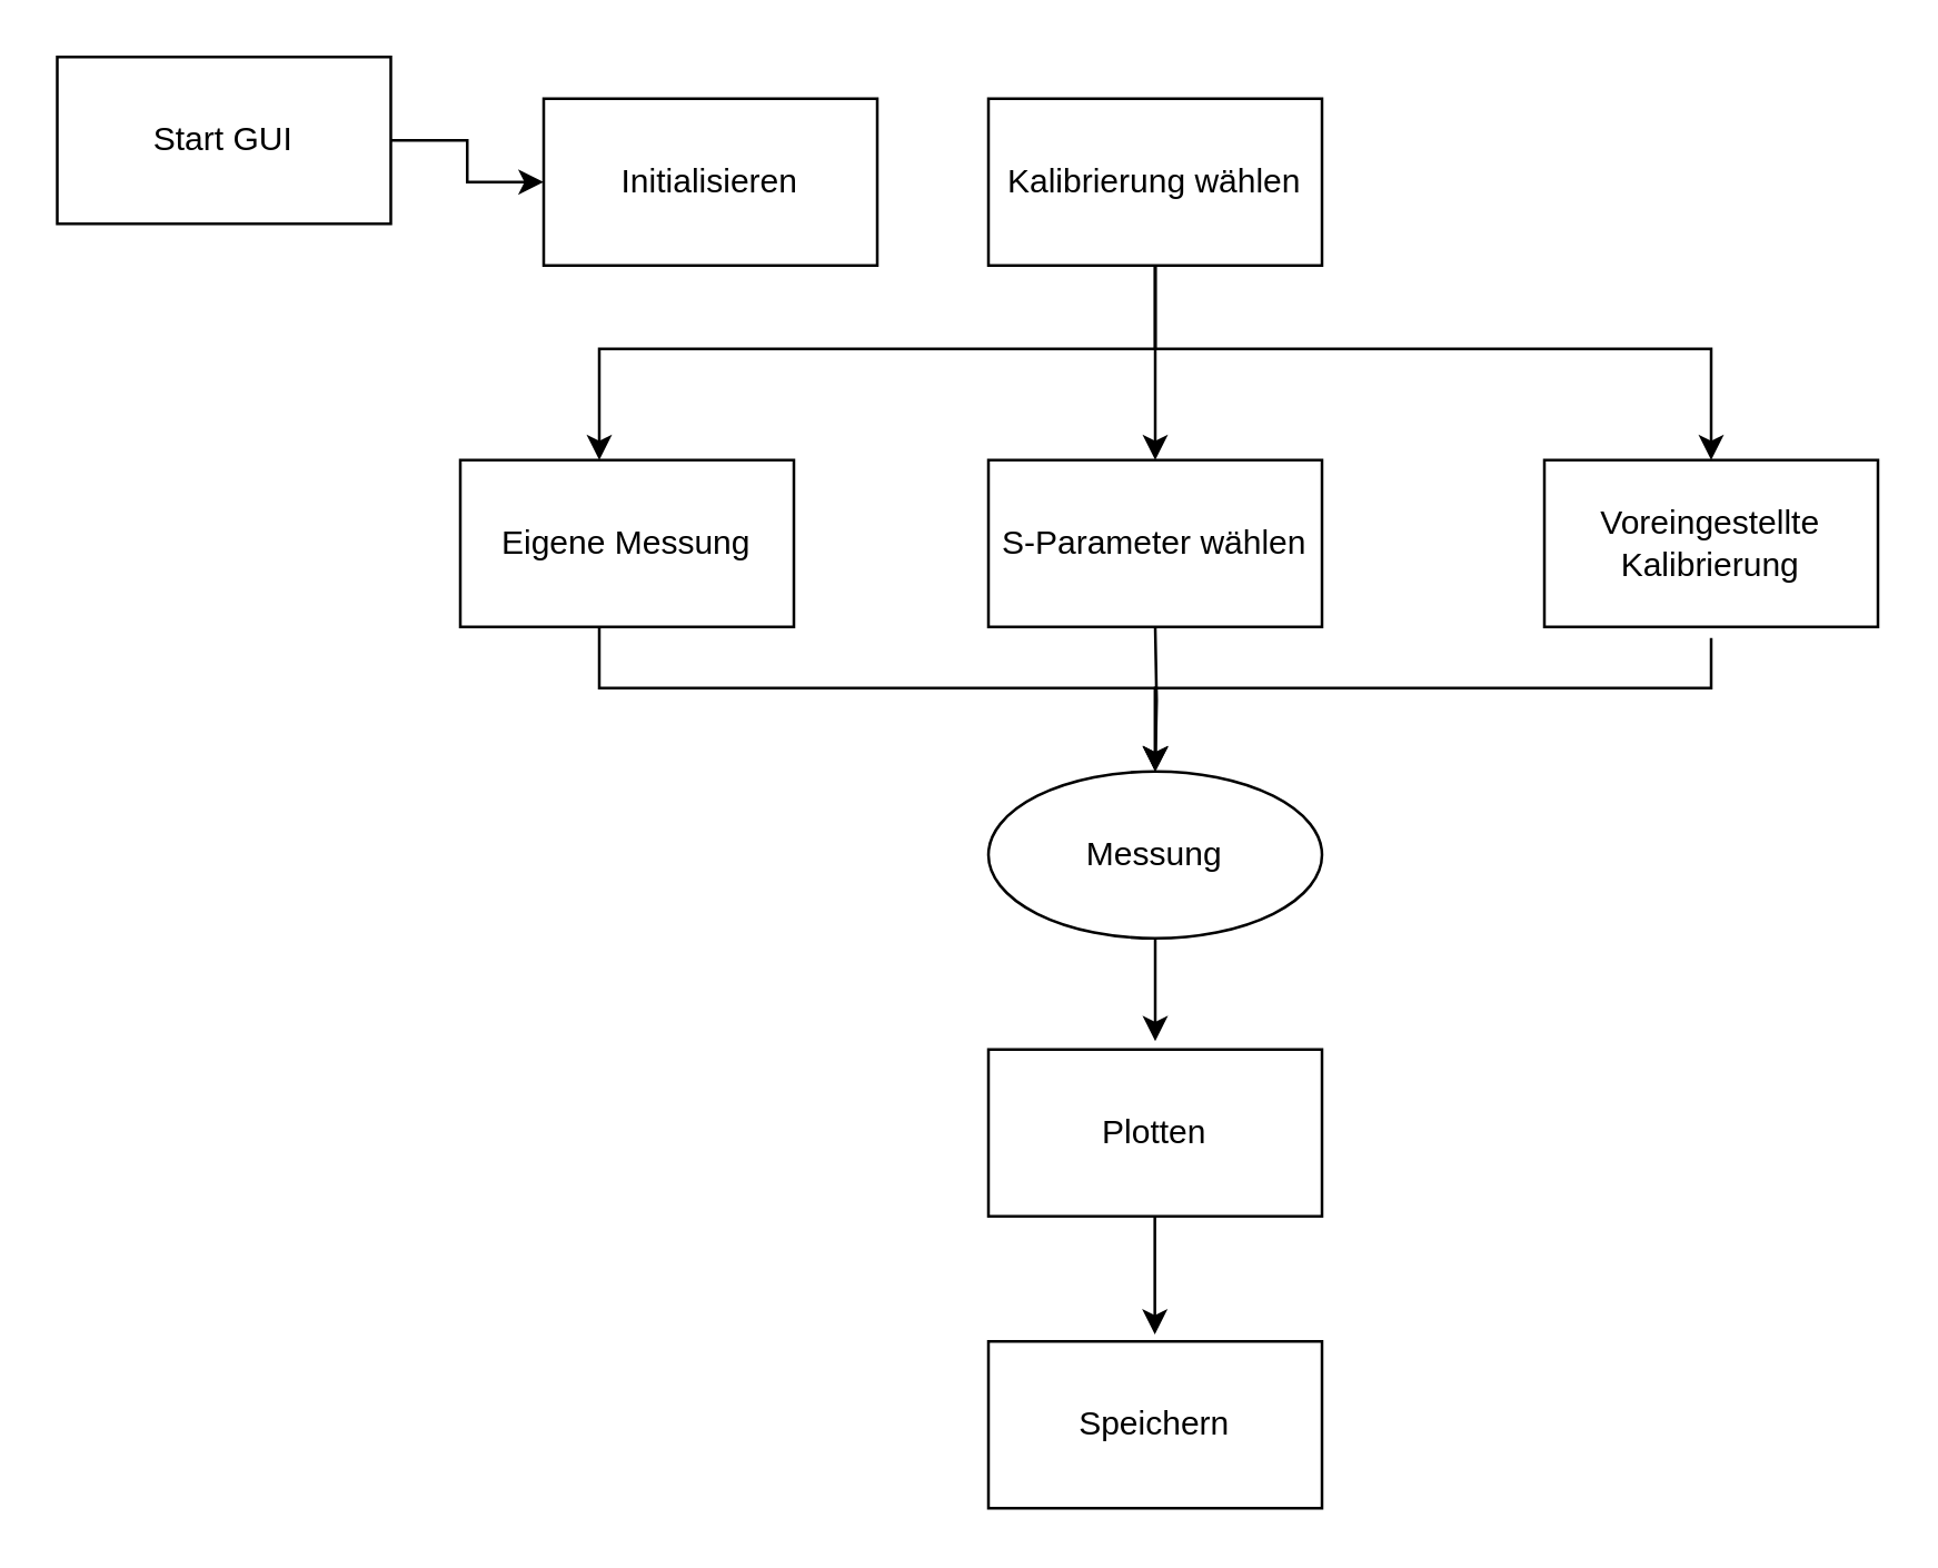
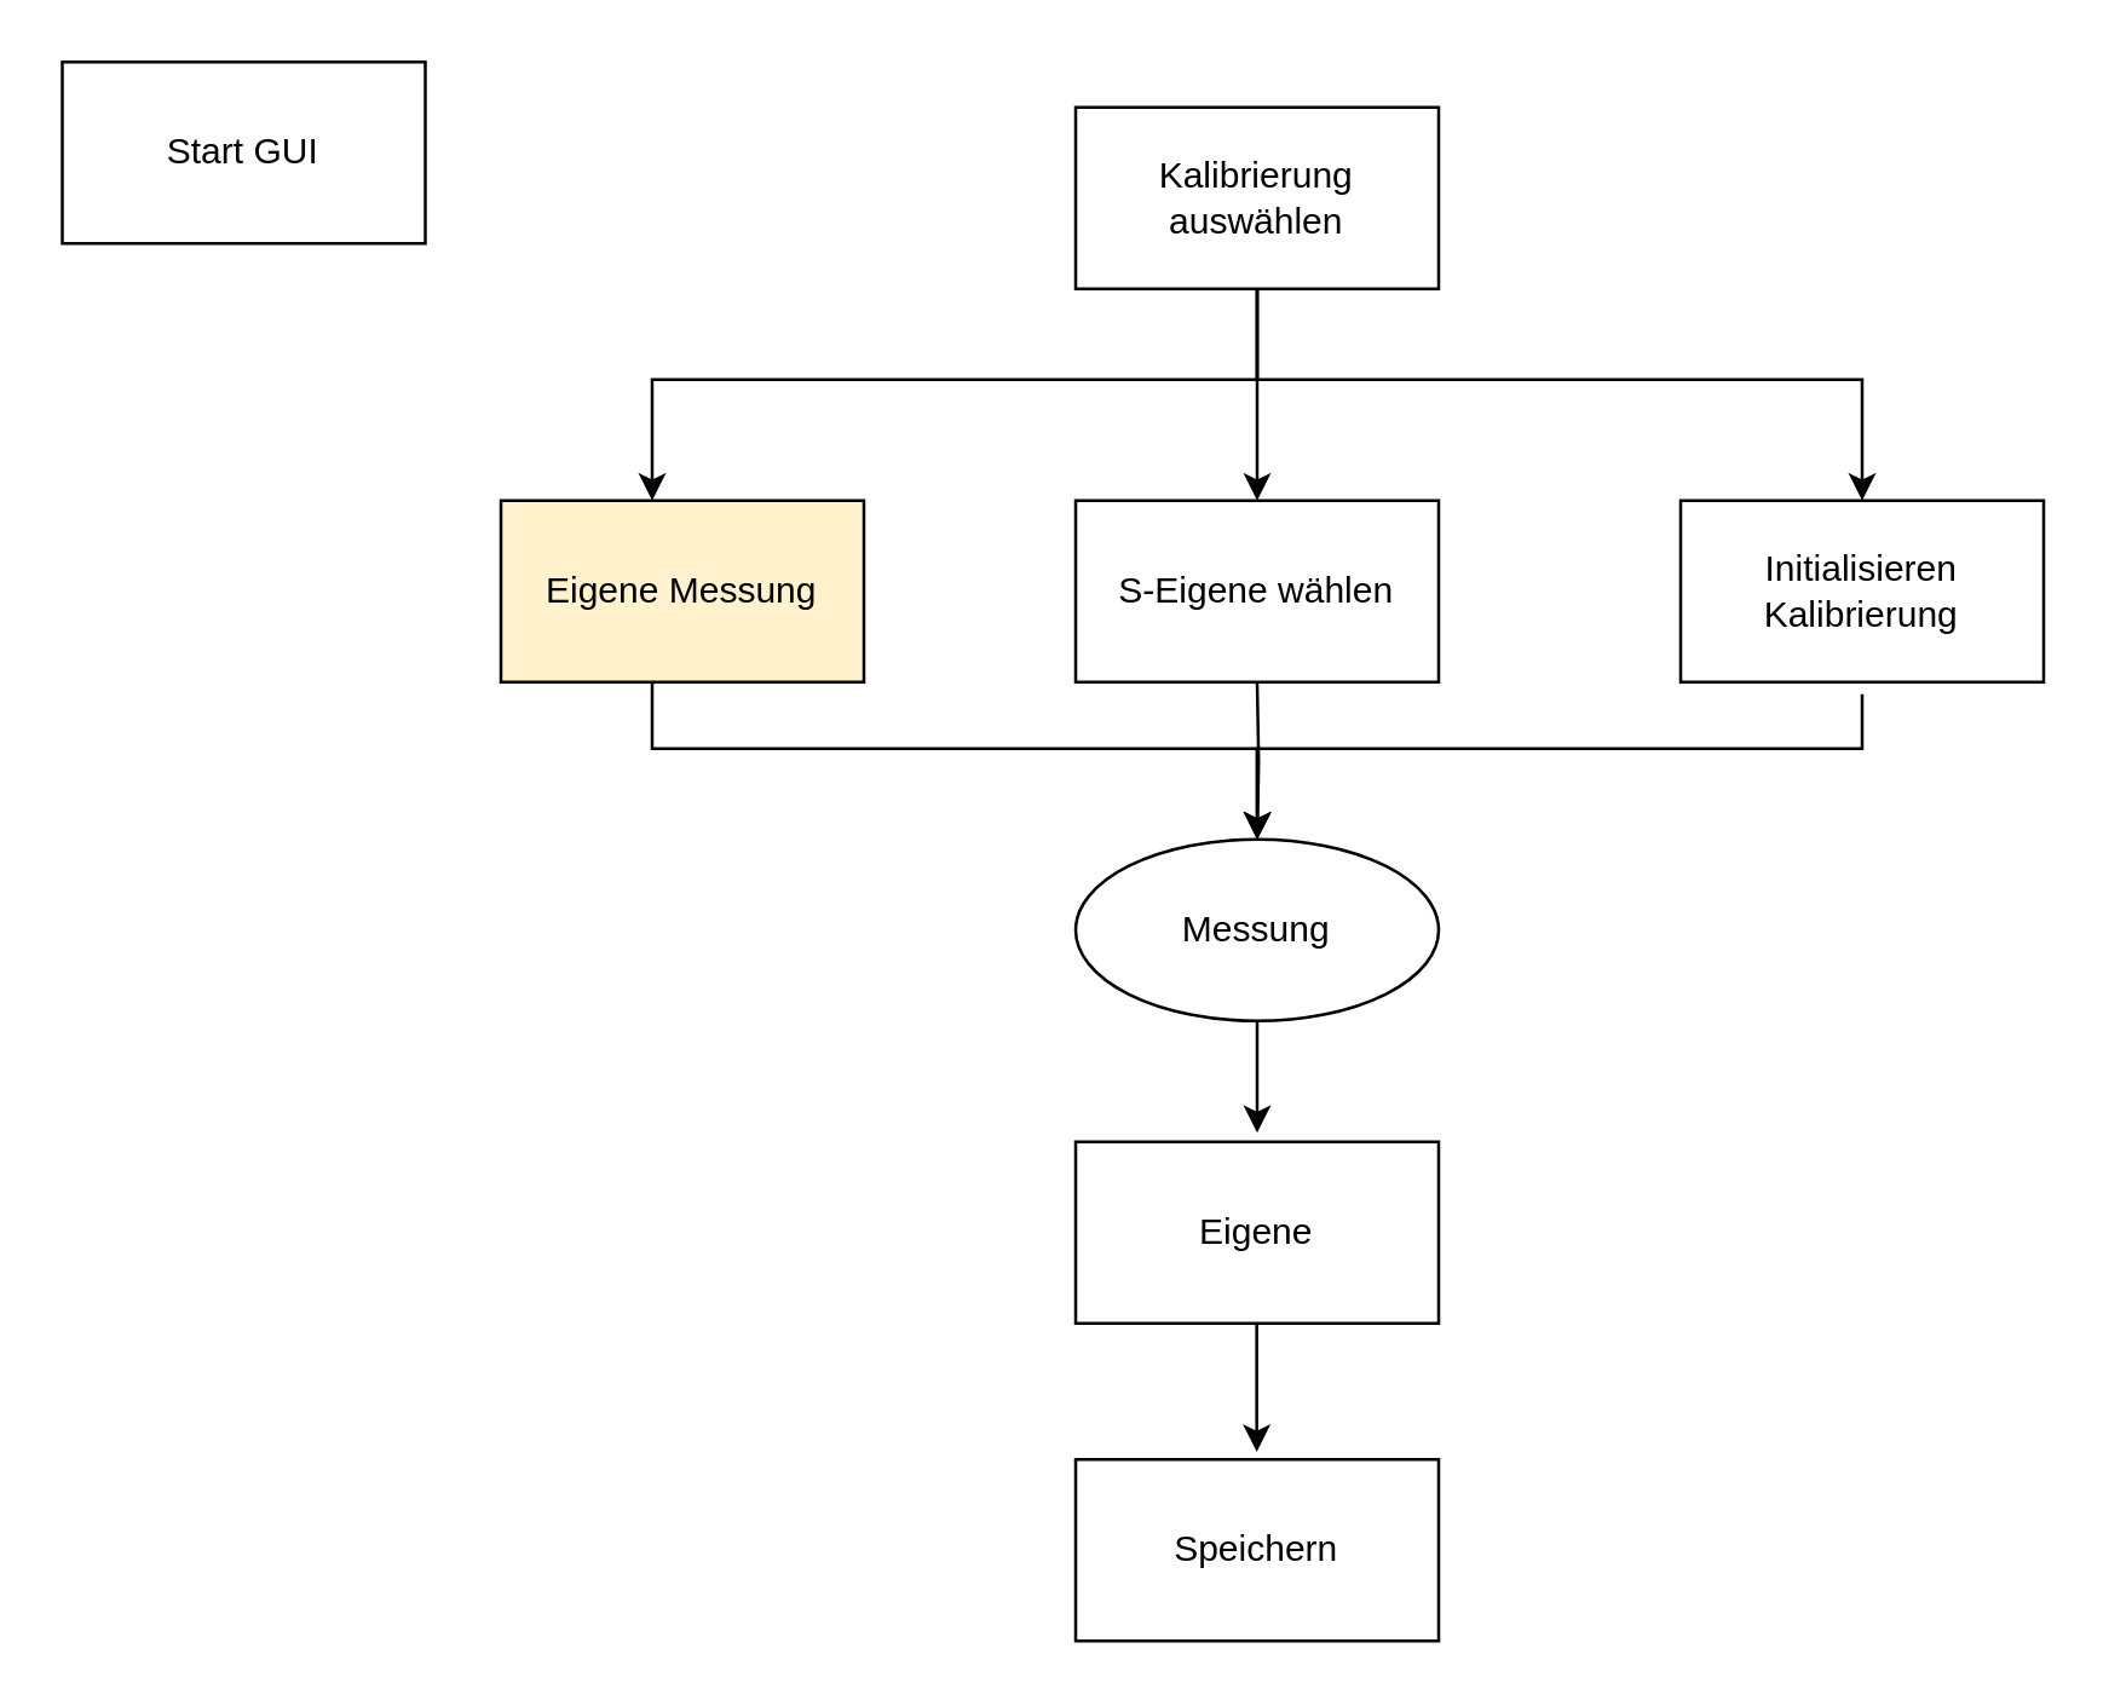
  <mxCell id="0" />
  <mxCell id="1" parent="0" />
  <mxCell id="2" value="" style="edgeStyle=orthogonalEdgeStyle;rounded=0;orthogonalLoop=1;jettySize=auto;html=1;" parent="1" target="12" edge="1"><mxGeometry relative="1" as="geometry"><mxPoint x="415" y="225" as="sourcePoint" /></mxGeometry></mxCell>
- <mxCell id="3" value="" style="edgeStyle=orthogonalEdgeStyle;rounded=0;orthogonalLoop=1;jettySize=auto;html=1;" parent="1" source="4" target="8" edge="1"><mxGeometry relative="1" as="geometry" /></mxCell>
  <mxCell id="4" value="Start GUI" style="rounded=0;whiteSpace=wrap;html=1;" parent="1" vertex="1"><mxGeometry x="20" y="20" width="120" height="60" as="geometry" /></mxCell>
  <mxCell id="5" value="" style="edgeStyle=orthogonalEdgeStyle;rounded=0;orthogonalLoop=1;jettySize=auto;html=1;entryX=0.5;entryY=0;entryDx=0;entryDy=0;" parent="1" source="7" edge="1"><mxGeometry relative="1" as="geometry"><Array as="points"><mxPoint x="415" y="125" /><mxPoint x="615" y="125" /></Array><mxPoint x="615" y="165" as="targetPoint" /></mxGeometry></mxCell>
  <mxCell id="6" value="" style="edgeStyle=orthogonalEdgeStyle;rounded=0;orthogonalLoop=1;jettySize=auto;html=1;entryX=0.5;entryY=0;entryDx=0;entryDy=0;" parent="1" source="7" edge="1"><mxGeometry relative="1" as="geometry"><Array as="points"><mxPoint x="415" y="125" /><mxPoint x="215" y="125" /></Array><mxPoint x="215" y="165" as="targetPoint" /></mxGeometry></mxCell>
- <mxCell id="7" value="Kalibrierung wählen" style="rounded=0;whiteSpace=wrap;html=1;" parent="1" vertex="1"><mxGeometry x="355" y="35" width="120" height="60" as="geometry" /></mxCell>
- <mxCell id="8" value="Initialisieren" style="rounded=0;whiteSpace=wrap;html=1;" parent="1" vertex="1"><mxGeometry x="195" y="35" width="120" height="60" as="geometry" /></mxCell>
+ <mxCell id="7" value="Kalibrierung auswählen" style="rounded=0;whiteSpace=wrap;html=1;" parent="1" vertex="1"><mxGeometry x="355" y="35" width="120" height="60" as="geometry" /></mxCell>
  <mxCell id="9" value="" style="edgeStyle=orthogonalEdgeStyle;rounded=0;orthogonalLoop=1;jettySize=auto;html=1;entryX=0.5;entryY=0;entryDx=0;entryDy=0;" parent="1" target="12" edge="1"><mxGeometry relative="1" as="geometry"><mxPoint x="215" y="305" as="targetPoint" /><Array as="points"><mxPoint x="215" y="247" /><mxPoint x="415" y="247" /></Array><mxPoint x="215" y="225" as="sourcePoint" /></mxGeometry></mxCell>
  <mxCell id="10" value="" style="edgeStyle=orthogonalEdgeStyle;rounded=0;orthogonalLoop=1;jettySize=auto;html=1;" parent="1" edge="1"><mxGeometry relative="1" as="geometry"><mxPoint x="415" y="95" as="sourcePoint" /><mxPoint x="415" y="165" as="targetPoint" /><Array as="points"><mxPoint x="415" y="165" /></Array></mxGeometry></mxCell>
  <mxCell id="11" value="" style="edgeStyle=orthogonalEdgeStyle;rounded=0;orthogonalLoop=1;jettySize=auto;html=1;entryX=0.5;entryY=0;entryDx=0;entryDy=0;" parent="1" source="12" edge="1"><mxGeometry relative="1" as="geometry"><mxPoint x="415" y="374" as="targetPoint" /></mxGeometry></mxCell>
  <mxCell id="12" value="Messung" style="ellipse;whiteSpace=wrap;html=1;" parent="1" vertex="1"><mxGeometry x="355" y="277" width="120" height="60" as="geometry" /></mxCell>
  <mxCell id="13" value="" style="edgeStyle=orthogonalEdgeStyle;rounded=0;orthogonalLoop=1;jettySize=auto;html=1;entryX=0.5;entryY=0;entryDx=0;entryDy=0;" parent="1" target="12" edge="1"><mxGeometry relative="1" as="geometry"><mxPoint x="812" y="291" as="targetPoint" /><mxPoint x="615" y="229" as="sourcePoint" /><Array as="points"><mxPoint x="615" y="229" /><mxPoint x="615" y="247" /><mxPoint x="415" y="247" /></Array></mxGeometry></mxCell>
  <mxCell id="14" value="" style="edgeStyle=orthogonalEdgeStyle;rounded=0;orthogonalLoop=1;jettySize=auto;html=1;" parent="1" edge="1"><mxGeometry relative="1" as="geometry"><mxPoint x="414.86" y="479.5" as="targetPoint" /><mxPoint x="414.86" y="434.5" as="sourcePoint" /></mxGeometry></mxCell>
- <mxCell id="15" value="Eigene Messung" style="rounded=0;whiteSpace=wrap;html=1;" parent="1" vertex="1"><mxGeometry x="165" y="165" width="120" height="60" as="geometry" /></mxCell>
- <mxCell id="16" value="S-Parameter wählen" style="rounded=0;whiteSpace=wrap;html=1;" vertex="1" parent="1"><mxGeometry x="355" y="165" width="120" height="60" as="geometry" /></mxCell>
- <mxCell id="17" value="Voreingestellte Kalibrierung" style="rounded=0;whiteSpace=wrap;html=1;" vertex="1" parent="1"><mxGeometry x="555" y="165" width="120" height="60" as="geometry" /></mxCell>
- <mxCell id="18" value="Plotten" style="rounded=0;whiteSpace=wrap;html=1;" vertex="1" parent="1"><mxGeometry x="355" y="377" width="120" height="60" as="geometry" /></mxCell>
+ <mxCell id="15" value="Eigene Messung" style="rounded=0;whiteSpace=wrap;html=1;fillColor=#fff2cc;" parent="1" vertex="1"><mxGeometry x="165" y="165" width="120" height="60" as="geometry" /></mxCell>
+ <mxCell id="16" value="S-Eigene wählen" style="rounded=0;whiteSpace=wrap;html=1;" vertex="1" parent="1"><mxGeometry x="355" y="165" width="120" height="60" as="geometry" /></mxCell>
+ <mxCell id="17" value="Initialisieren Kalibrierung" style="rounded=0;whiteSpace=wrap;html=1;" vertex="1" parent="1"><mxGeometry x="555" y="165" width="120" height="60" as="geometry" /></mxCell>
+ <mxCell id="18" value="Eigene" style="rounded=0;whiteSpace=wrap;html=1;" vertex="1" parent="1"><mxGeometry x="355" y="377" width="120" height="60" as="geometry" /></mxCell>
  <mxCell id="19" value="Speichern" style="rounded=0;whiteSpace=wrap;html=1;" vertex="1" parent="1"><mxGeometry x="355" y="482" width="120" height="60" as="geometry" /></mxCell>
